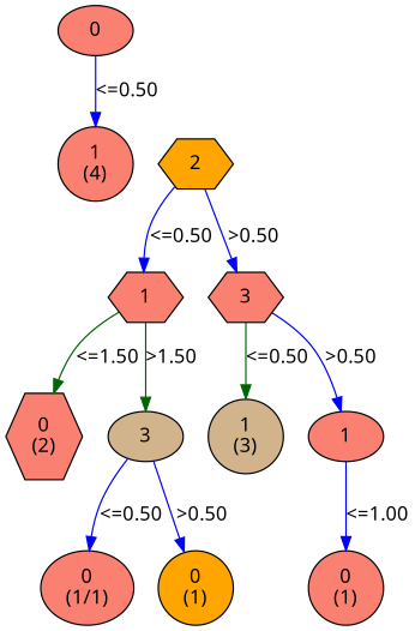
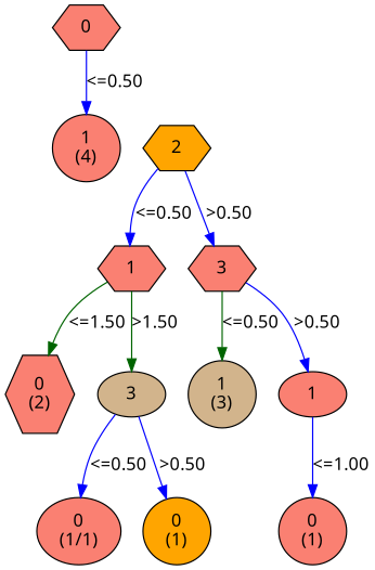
  digraph {
    fontname="Noto Sans"
    node [fillcolor=salmon fontname="Noto Sans" shape=ellipse style=filled weight=4]
    edge [color=blue fontname="Noto Sans"]
-   n1 [label="0\n" weight=1]
+   n1 [label="0\n" shape=hexagon weight=1]
    n2 [label="1\n(4)\n" weight=2]
    n3 [fillcolor=orange label="2\n" shape=hexagon weight=2]
    n4 [label="1\n" shape=hexagon weight=3]
    n5 [label="3\n" shape=hexagon weight=3]
    n6 [label="0\n(2)\n" shape=hexagon]
    n7 [fillcolor=tan label="3\n"]
    n8 [fillcolor=tan label="1\n(3)\n"]
    n9 [label="1\n"]
    n10 [label="0\n(1/1)\n" weight=5]
    n11 [fillcolor=orange label="0\n(1)\n" weight=5]
    n12 [label="0\n(1)\n" weight=5]
    subgraph sub_1 {
      rank=same
      n1
    }
    subgraph sub_2 {
      rank=same
      n2
      n3
    }
    subgraph sub_3 {
      rank=same
      n4
      n5
    }
    subgraph sub_4 {
      rank=same
      n6
      n7
      n8
      n9
    }
    subgraph sub_5 {
      rank=same
      n10
      n11
      n12
    }
    n1 -> n2 [label="<=0.50"]
    n3 -> n4 [label="<=0.50"]
    n3 -> n5 [label=">0.50"]
    n4 -> n6 [color=darkgreen label="<=1.50"]
    n4 -> n7 [color=darkgreen label=">1.50"]
    n5 -> n8 [color=darkgreen label="<=0.50"]
    n5 -> n9 [label=">0.50"]
    n7 -> n10 [label="<=0.50"]
    n7 -> n11 [label=">0.50"]
    n9 -> n12 [label="<=1.00"]
  }
